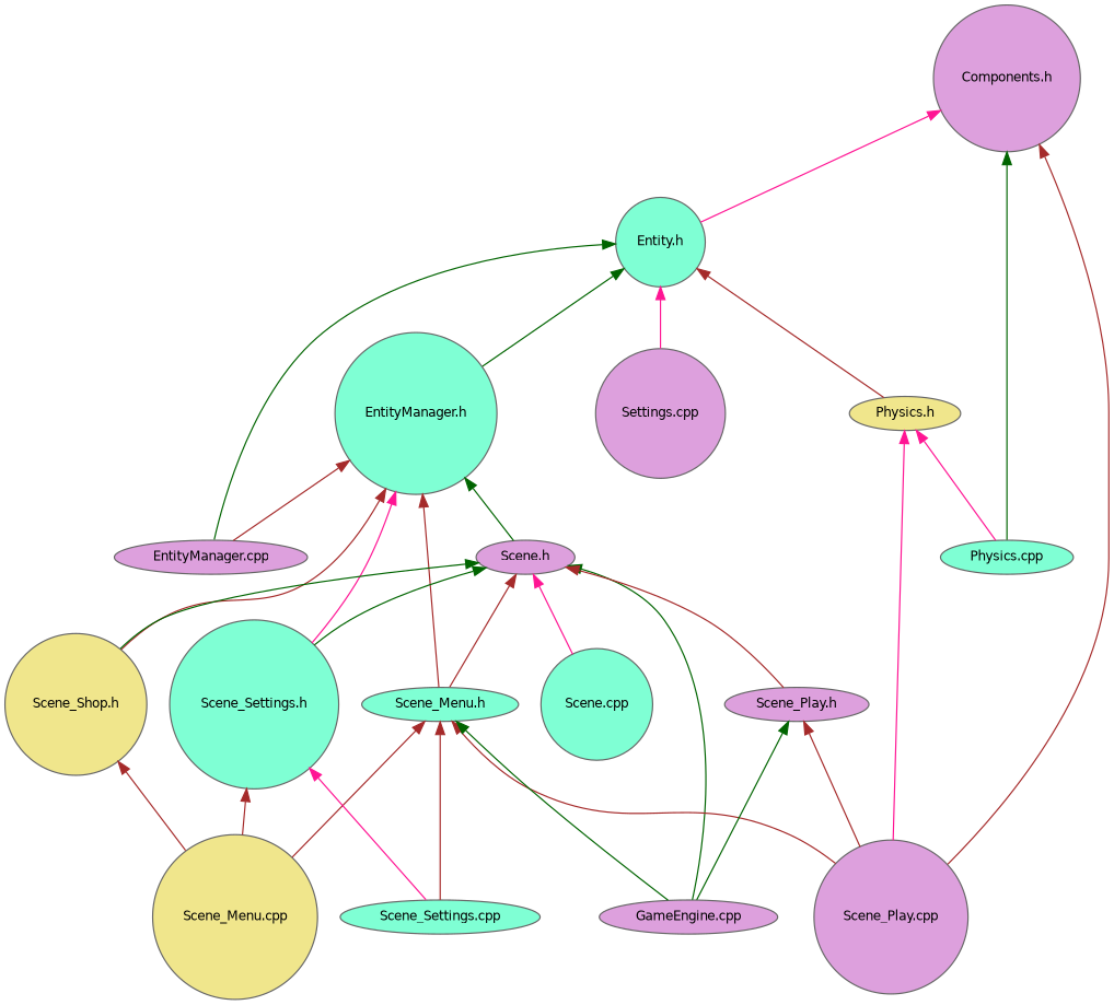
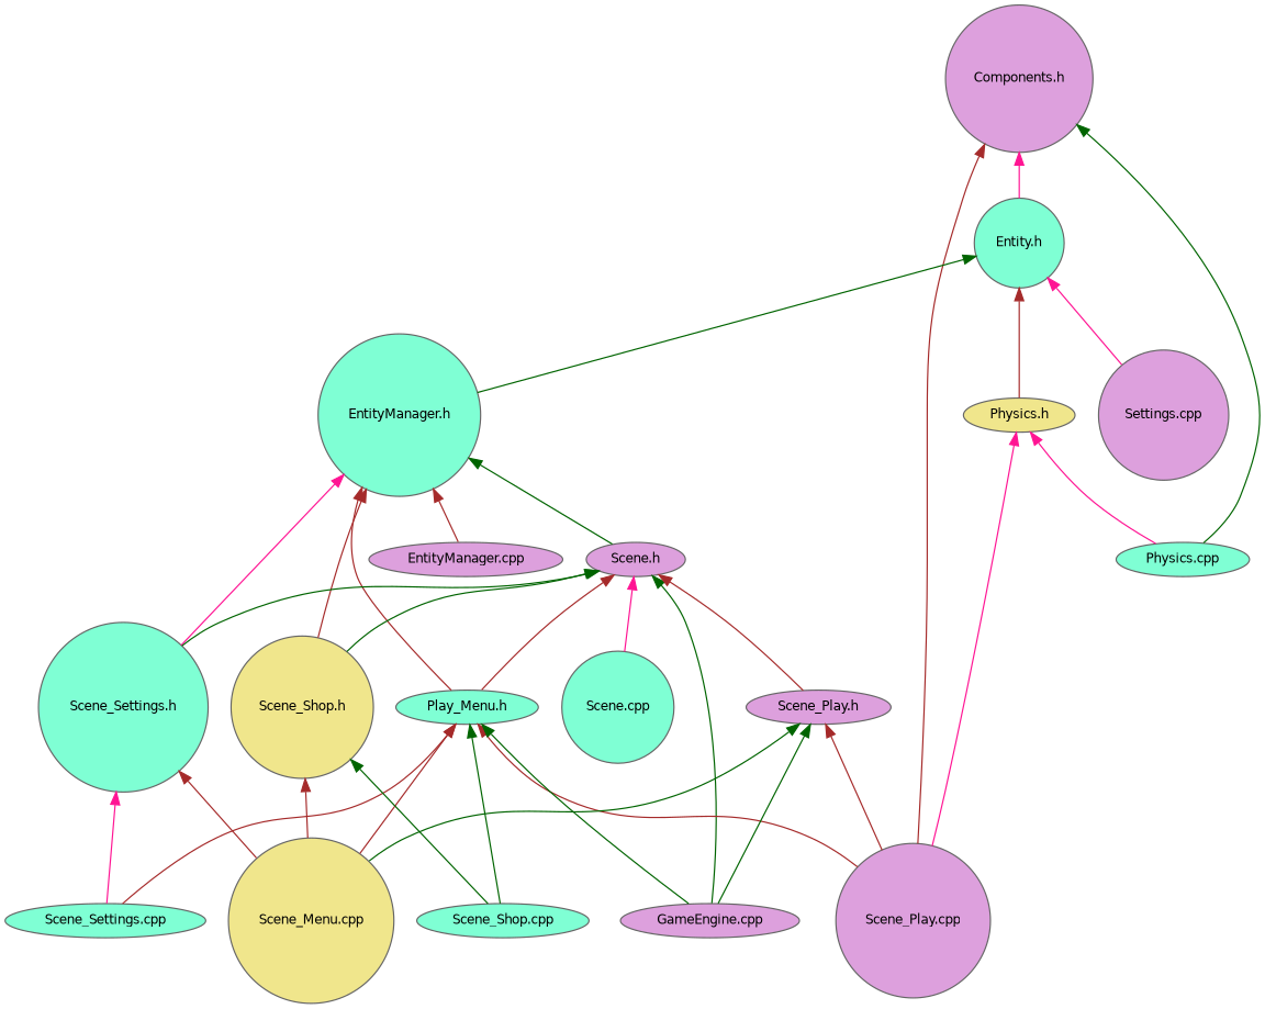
  digraph {
    node [color=grey40 fillcolor=aquamarine fontname=Helvetica fontsize=10 shape=circle style=filled]
    edge [color=brown dir=back fontname=Helvetica fontsize=10 labelfontname=Helvetica labelfontsize=10 style=solid]
    n1 [color=gray40 fillcolor=plum fontcolor=black height=0.2 label="Components.h" width=0.4]
    n2 [height=0.2 label="Entity.h" width=0.4]
    n3 [fillcolor=plum height=0.2 label="Scene_Play.cpp" width=0.4]
    n4 [height=0.2 label="Physics.cpp" shape=ellipse width=0.4]
    n5 [fillcolor=plum height=0.2 label="Settings.cpp" width=0.4]
    n6 [fillcolor=plum height=0.2 label="EntityManager.cpp" shape=ellipse width=0.4]
    n7 [height=0.2 label="EntityManager.h" width=0.4]
    n8 [fillcolor=khaki height=0.2 label="Physics.h" shape=ellipse width=0.4]
    n9 [fillcolor=plum height=0.2 label="Scene.h" shape=ellipse width=0.4]
-   n10 [height=0.2 label="Scene_Menu.h" shape=ellipse width=0.4]
+   n10 [height=0.2 label="Play_Menu.h" shape=ellipse width=0.4]
    n11 [height=0.2 label="Scene_Settings.h" width=0.4]
    n12 [fillcolor=khaki height=0.2 label="Scene_Shop.h" width=0.4]
    n13 [fillcolor=plum height=0.2 label="GameEngine.cpp" shape=ellipse width=0.4]
    n14 [height=0.2 label="Scene.cpp" width=0.4]
    n15 [fillcolor=plum height=0.2 label="Scene_Play.h" shape=ellipse width=0.4]
    n16 [fillcolor=khaki height=0.2 label="Scene_Menu.cpp" width=0.4]
    n17 [height=0.2 label="Scene_Settings.cpp" shape=ellipse width=0.4]
+   n18 [height=0.2 label="Scene_Shop.cpp" shape=ellipse width=0.4]
    n1 -> n2 [color=deeppink]
    n1 -> n3
    n1 -> n4 [color=darkgreen]
    n2 -> n5 [color=deeppink]
-   n2 -> n6 [color=darkgreen]
    n2 -> n7 [color=darkgreen]
    n2 -> n8
    n7 -> n6
    n7 -> n9 [color=darkgreen]
    n7 -> n10
    n7 -> n11 [color=deeppink]
    n7 -> n12
    n8 -> n3 [color=deeppink]
    n8 -> n4 [color=deeppink]
    n9 -> n10
    n9 -> n11 [color=darkgreen]
    n9 -> n12 [color=darkgreen]
    n9 -> n13 [color=darkgreen]
    n9 -> n14 [color=deeppink]
    n9 -> n15
    n10 -> n3
    n10 -> n13 [color=darkgreen]
    n10 -> n16
    n10 -> n17
+   n10 -> n18 [color=darkgreen]
    n11 -> n16
    n11 -> n17 [color=deeppink]
    n12 -> n16
+   n12 -> n18 [color=darkgreen]
    n15 -> n3
    n15 -> n13 [color=darkgreen]
+   n15 -> n16 [color=darkgreen]
  }
